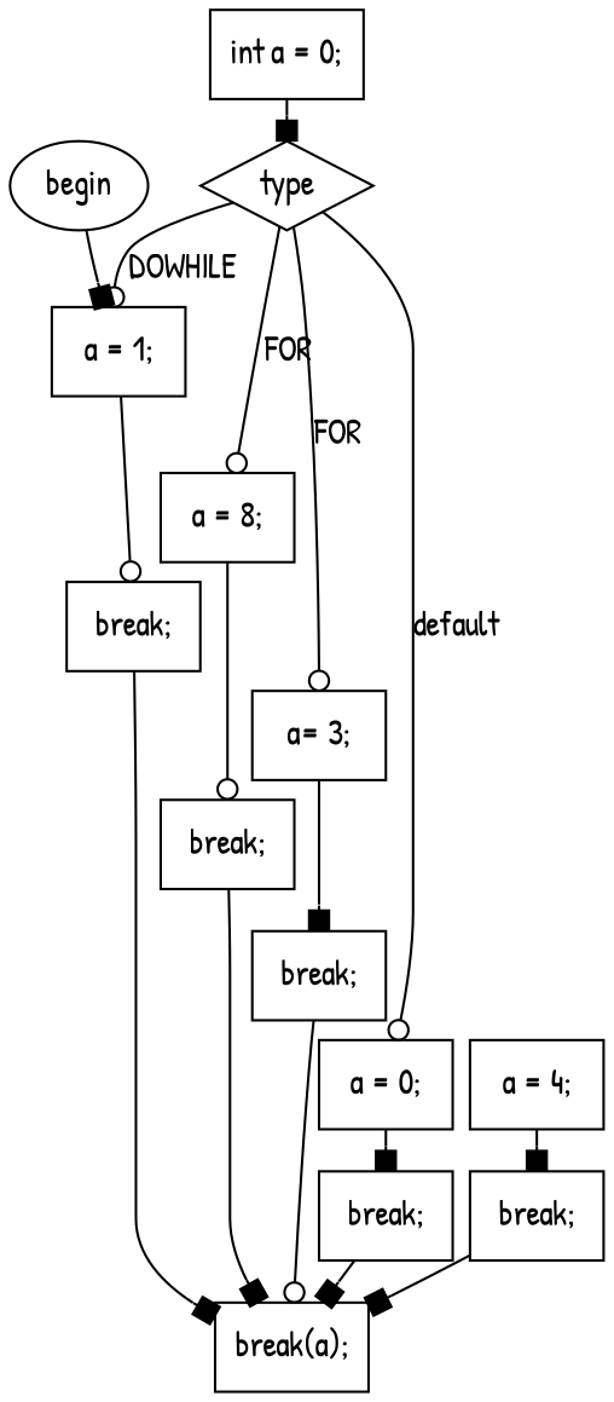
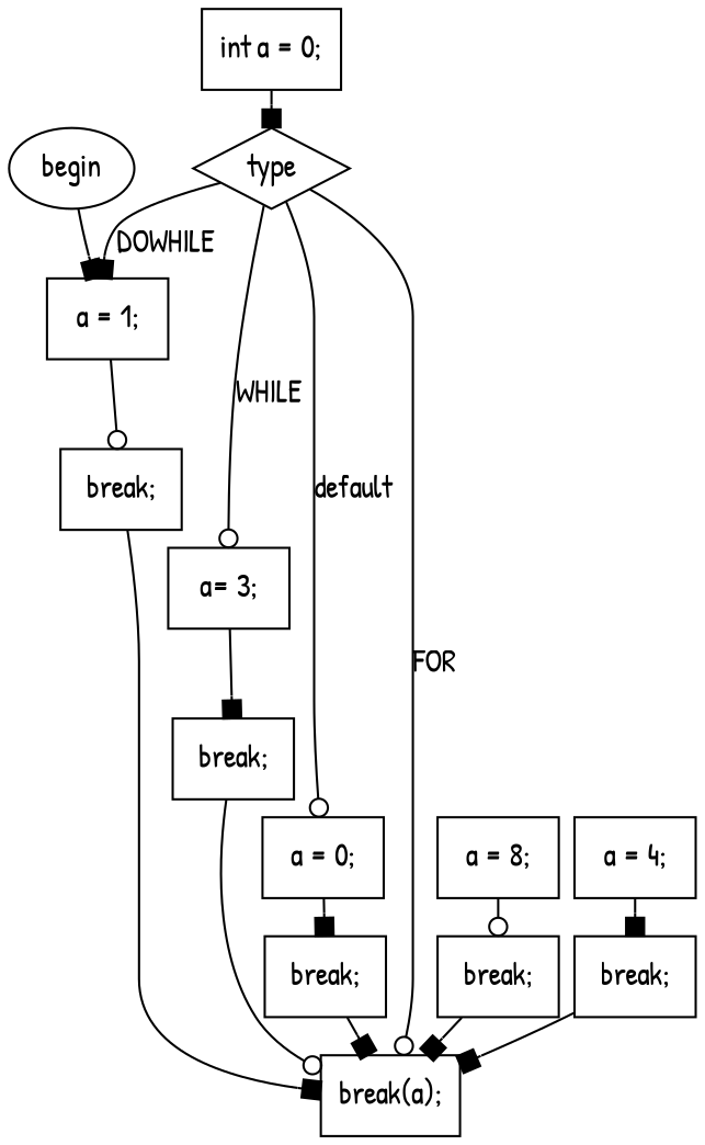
  digraph {
    fontname="Patrick Hand"
    nodesep=0.1
    ranksep=0.1
    node [fillcolor=white fontname="Patrick Hand" shape=box style=filled]
    edge [arrowhead=box fontname="Patrick Hand"]
    n1 [label=begin shape=ellipse]
    n2 [label="a = 1;"]
    n3 [label="int a = 0;"]
    n4 [label=type shape=diamond]
    n5 [label="a = 8;"]
    n6 [label="a= 3;"]
    n7 [label="a = 0;"]
    n8 [label="break;"]
    n9 [label="break;"]
    n10 [label="break;"]
    n11 [label="a = 4;"]
    n12 [label="break;"]
    n13 [label="break;"]
    n14 [label="break(a);"]
    n1 -> n2
    n2 -> n8 [arrowhead=odot]
    n3 -> n4
-   n4 -> n2 [arrowhead=odot label=DOWHILE minlen=1]
-   n4 -> n5 [arrowhead=odot label=FOR minlen=2]
-   n4 -> n6 [arrowhead=odot label=FOR minlen=3]
+   n4 -> n2 [label=DOWHILE minlen=1]
+   n4 -> n14 [arrowhead=odot label=FOR minlen=2]
+   n4 -> n6 [arrowhead=odot label=WHILE minlen=3]
    n4 -> n7 [arrowhead=odot label=default minlen=5]
    n5 -> n9 [arrowhead=odot]
    n6 -> n10
    n7 -> n13
    n8 -> n14
    n9 -> n14
    n10 -> n14 [arrowhead=odot]
    n11 -> n12
    n12 -> n14
    n13 -> n14
  }
